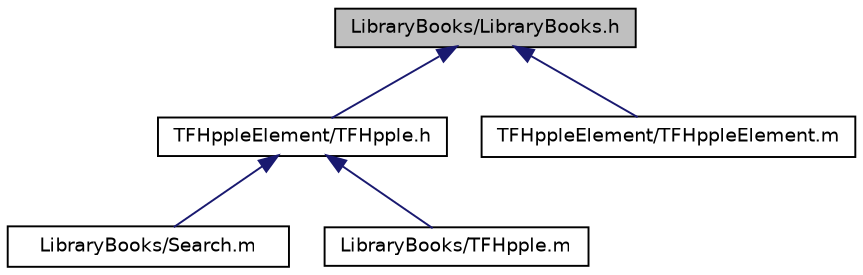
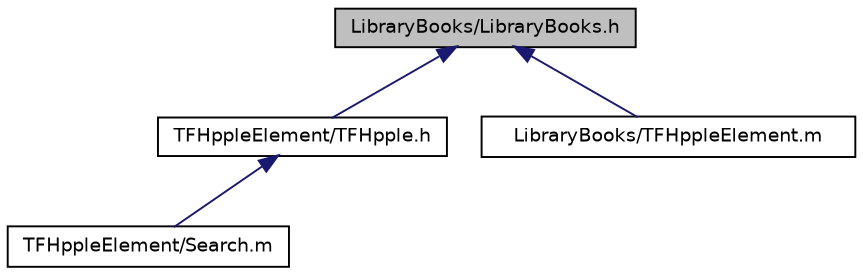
  digraph {
    node [color=black fillcolor=white fontname=Helvetica fontsize=10 shape=record style=filled]
    edge [color=midnightblue dir=back fontname=Helvetica fontsize=10 labelfontname=Helvetica labelfontsize=10 style=solid]
    n1 [fillcolor=grey75 fontcolor=black height=0.2 label="LibraryBooks/LibraryBooks.h" width=0.4]
    n2 [height=0.2 label="TFHppleElement/TFHpple.h" width=0.4]
-   n3 [height=0.2 label="TFHppleElement/TFHppleElement.m" width=0.4]
-   n4 [height=0.2 label="LibraryBooks/Search.m" width=0.4]
-   n5 [height=0.2 label="LibraryBooks/TFHpple.m" width=0.4]
+   n3 [height=0.2 label="LibraryBooks/TFHppleElement.m" width=0.4]
+   n4 [height=0.2 label="TFHppleElement/Search.m" width=0.4]
    n1 -> n2
    n1 -> n3
    n2 -> n4
-   n2 -> n5
  }
